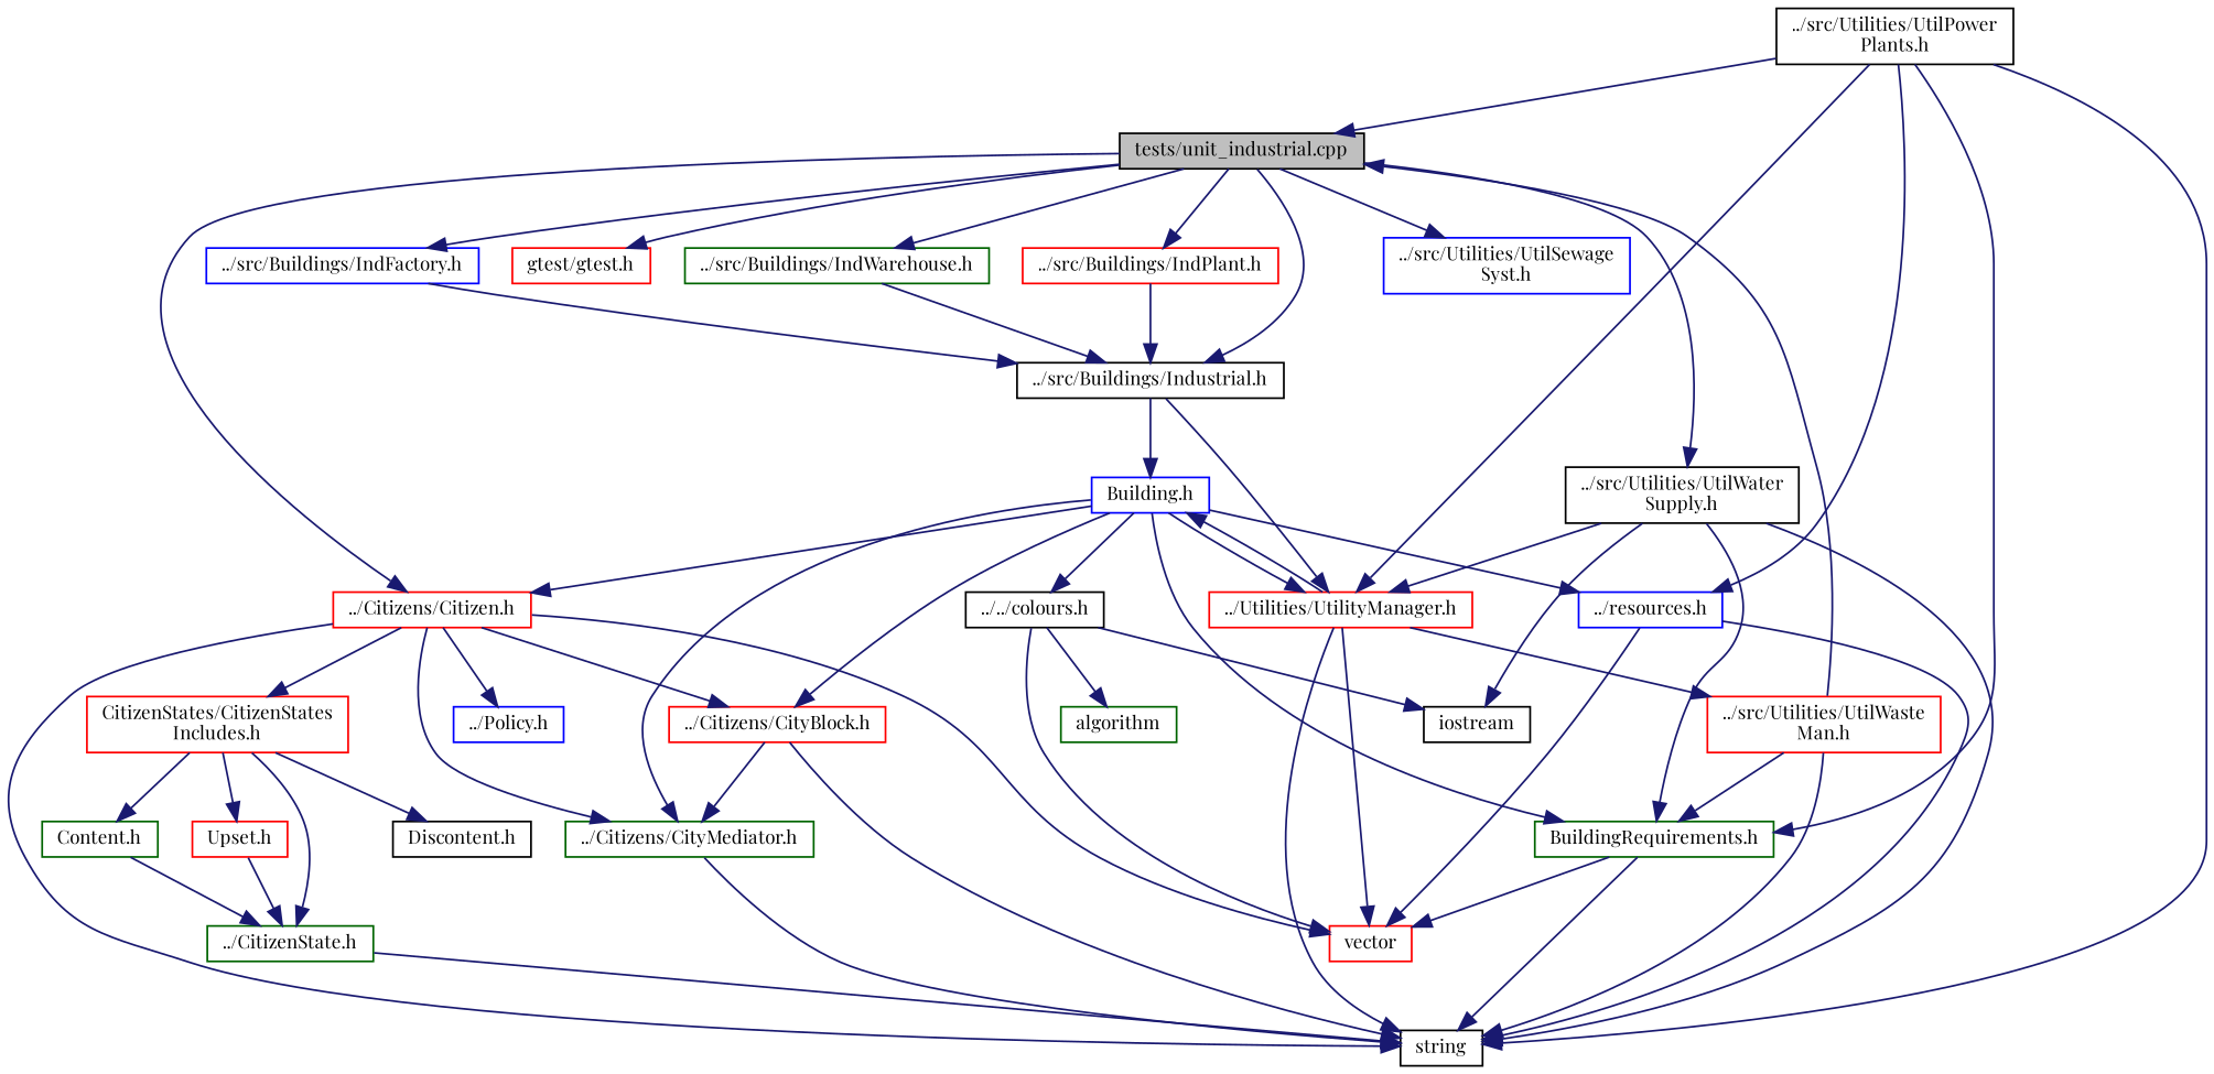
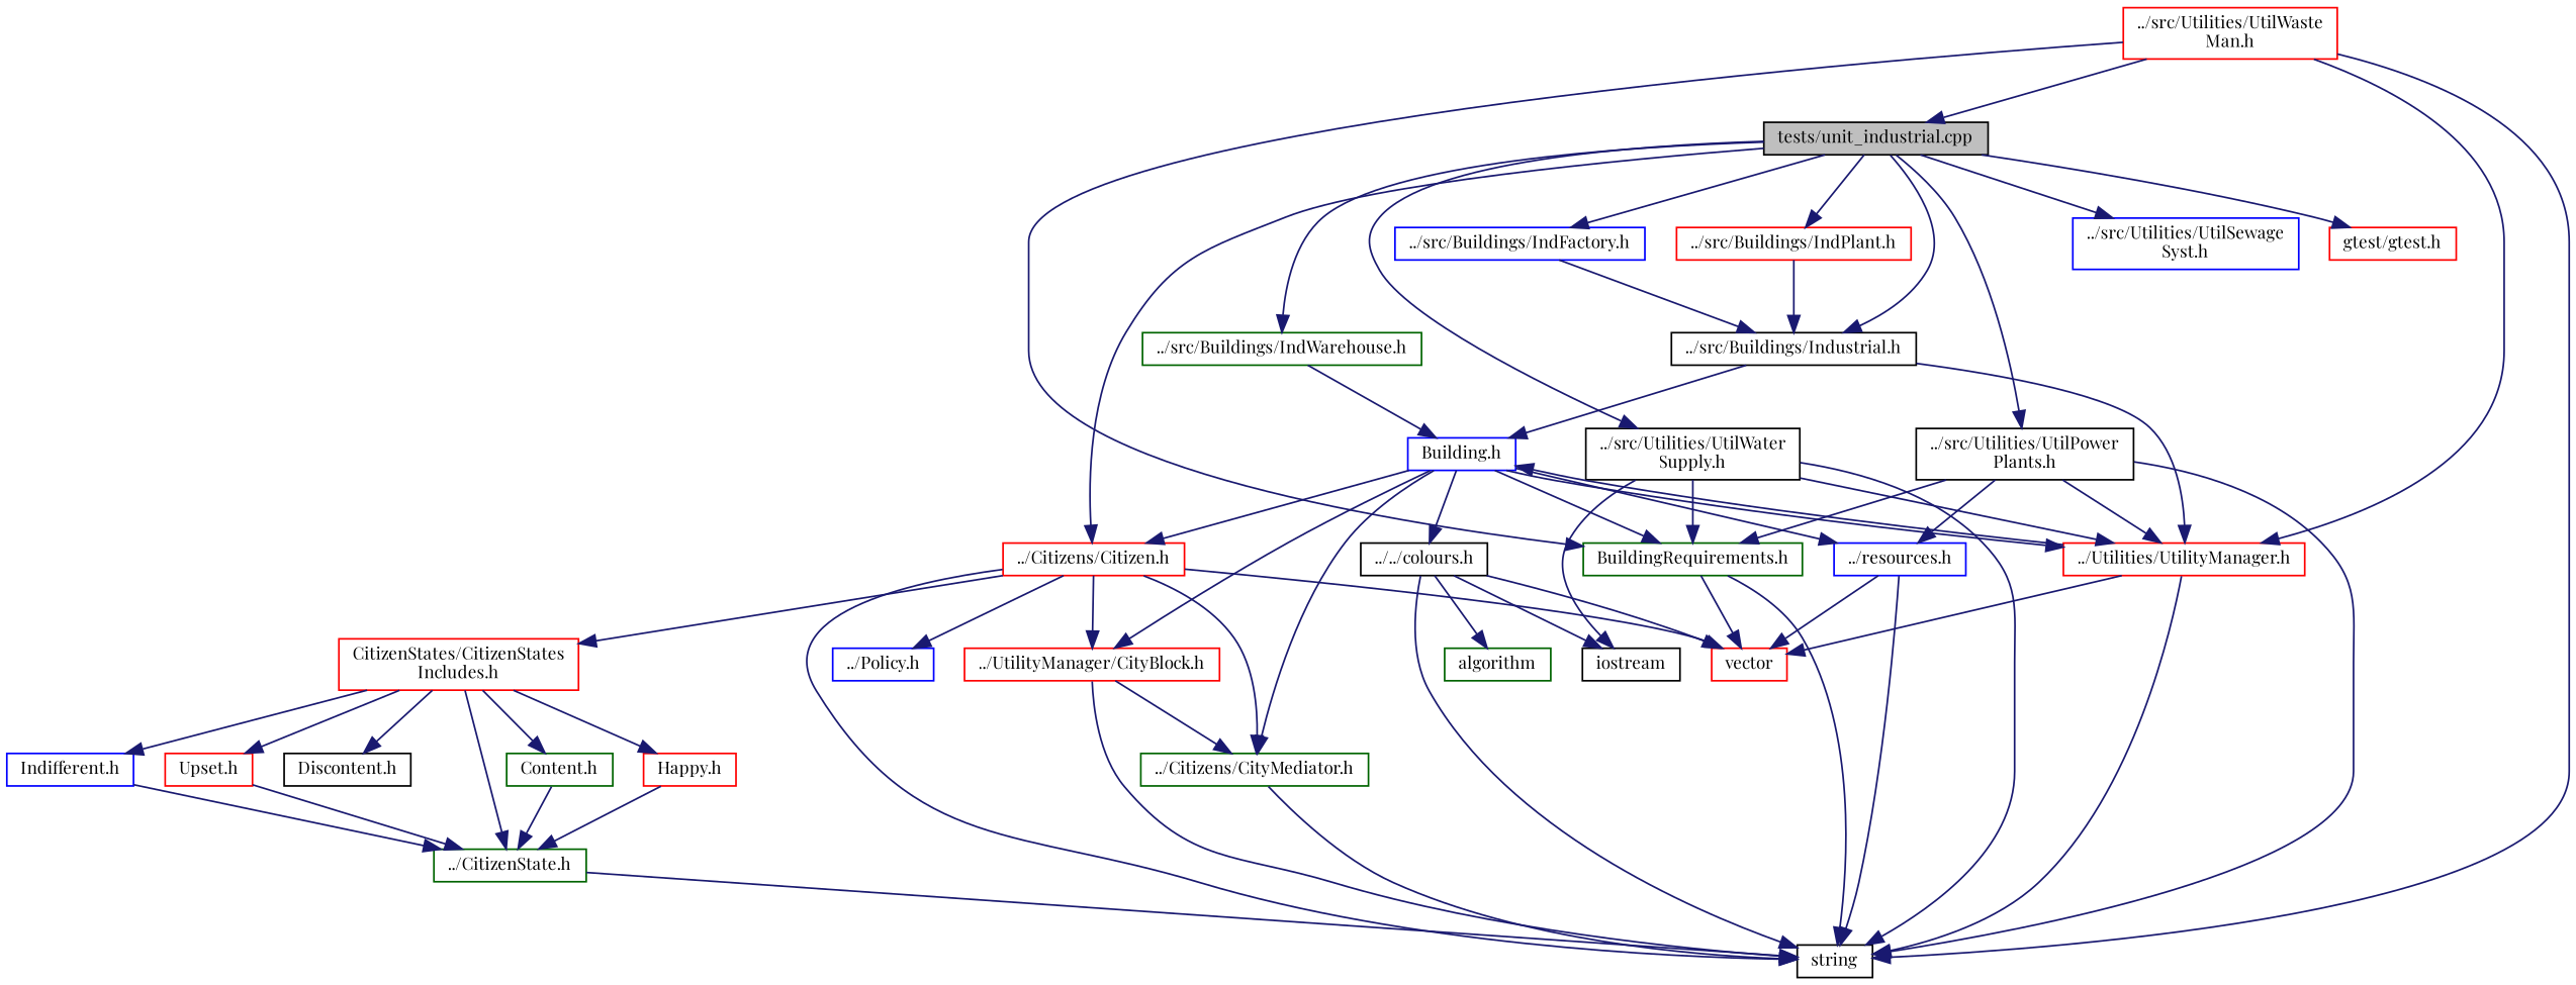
  digraph {
    fontname="Playfair Display"
    node [color=red fillcolor=white fontname="Playfair Display" fontsize=10 shape=record style=filled]
    edge [color=midnightblue fontname="Playfair Display" fontsize=10 labelfontname=Helvetica labelfontsize=10 style=solid]
    n1 [color=black fillcolor=grey75 fontcolor=black height=0.2 label="tests/unit_industrial.cpp" width=0.4]
    n2 [height=0.2 label="gtest/gtest.h" width=0.4]
    n3 [color=black height=0.2 label="../src/Buildings/Industrial.h" width=0.4]
    n4 [height=0.2 label="../Citizens/Citizen.h" width=0.4]
    n5 [color=blue height=0.2 label="../src/Buildings/IndFactory.h" width=0.4]
    n6 [color=darkgreen height=0.2 label="../src/Buildings/IndWarehouse.h" width=0.4]
    n7 [height=0.2 label="../src/Buildings/IndPlant.h" width=0.4]
    n8 [color=black height=0.2 label="../src/Utilities/UtilPower\lPlants.h" width=0.4]
    n9 [color=blue height=0.2 label="../src/Utilities/UtilSewage\lSyst.h" width=0.4]
    n10 [color=black height=0.2 label="../src/Utilities/UtilWater\lSupply.h" width=0.4]
    n11 [color=blue height=0.2 label="Building.h" width=0.4]
    n12 [height=0.2 label="../Utilities/UtilityManager.h" width=0.4]
    n13 [color=darkgreen height=0.2 label="../Citizens/CityMediator.h" width=0.4]
-   n14 [height=0.2 label="../Citizens/CityBlock.h" width=0.4]
+   n14 [height=0.2 label="../UtilityManager/CityBlock.h" width=0.4]
    n15 [color=black height=0.2 label=string width=0.4]
    n16 [height=0.2 label=vector width=0.4]
    n17 [height=0.2 label="CitizenStates/CitizenStates\lIncludes.h" width=0.4]
    n18 [color=blue height=0.2 label="../Policy.h" width=0.4]
    n19 [color=blue height=0.2 label="../resources.h" width=0.4]
    n20 [color=darkgreen height=0.2 label="BuildingRequirements.h" width=0.4]
    n21 [height=0.2 label="../src/Utilities/UtilWaste\lMan.h" width=0.4]
    n22 [color=black height=0.2 label=iostream width=0.4]
    n23 [color=black height=0.2 label="../../colours.h" width=0.4]
    n24 [color=darkgreen height=0.2 label=algorithm width=0.4]
    n25 [color=darkgreen height=0.2 label="Content.h" width=0.4]
    n26 [color=black height=0.2 label="Discontent.h" width=0.4]
+   n27 [height=0.2 label="Happy.h" width=0.4]
+   n28 [color=blue height=0.2 label="Indifferent.h" width=0.4]
    n29 [height=0.2 label="Upset.h" width=0.4]
    n30 [color=darkgreen height=0.2 label="../CitizenState.h" width=0.4]
    n1 -> n2
    n1 -> n3
    n1 -> n4
    n1 -> n5
    n1 -> n6
    n1 -> n7
-   n8 -> n1
+   n1 -> n8
    n1 -> n9
    n1 -> n10
    n3 -> n11
    n3 -> n12
    n4 -> n13
    n4 -> n14
    n4 -> n15
    n4 -> n16
    n4 -> n17
    n4 -> n18
    n5 -> n3
-   n6 -> n3
+   n6 -> n11
    n7 -> n3
    n8 -> n12
    n8 -> n15
    n8 -> n19
    n8 -> n20
    n10 -> n12
    n10 -> n15
    n10 -> n20
    n10 -> n22
    n11 -> n4
    n11 -> n12
    n11 -> n13
    n11 -> n14
    n11 -> n19
    n11 -> n20
    n11 -> n23
    n12 -> n11
    n12 -> n15
    n12 -> n16
    n13 -> n15
    n14 -> n13
    n14 -> n15
    n17 -> n25
    n17 -> n26
+   n17 -> n27
+   n17 -> n28
    n17 -> n29
    n17 -> n30
    n19 -> n15
    n19 -> n16
    n20 -> n15
    n20 -> n16
    n21 -> n1
-   n12 -> n21
+   n21 -> n12
    n21 -> n15
    n21 -> n20
+   n23 -> n15
    n23 -> n16
    n23 -> n22
    n23 -> n24
    n25 -> n30
+   n27 -> n30
+   n28 -> n30
    n29 -> n30
    n30 -> n15
  }
